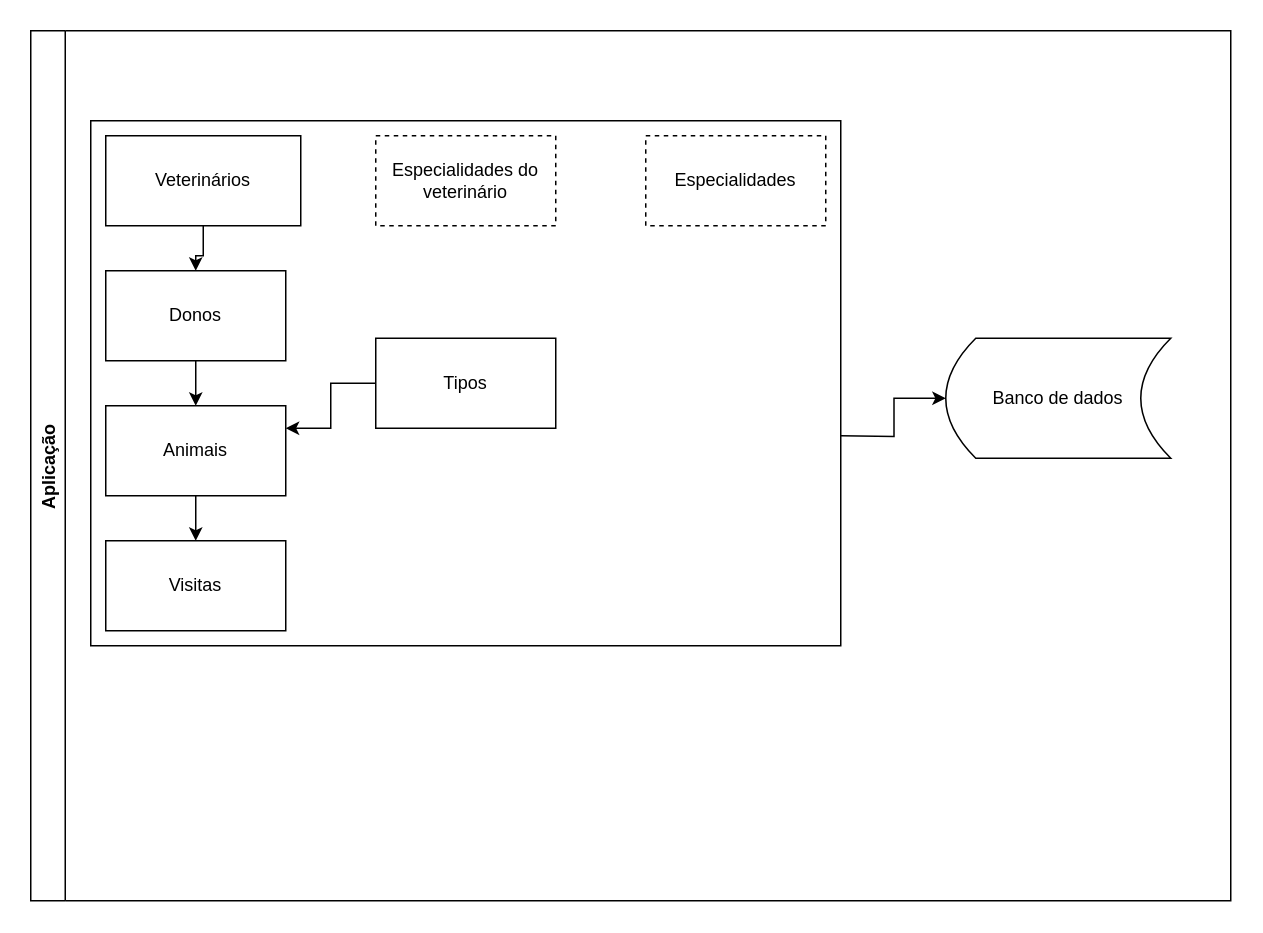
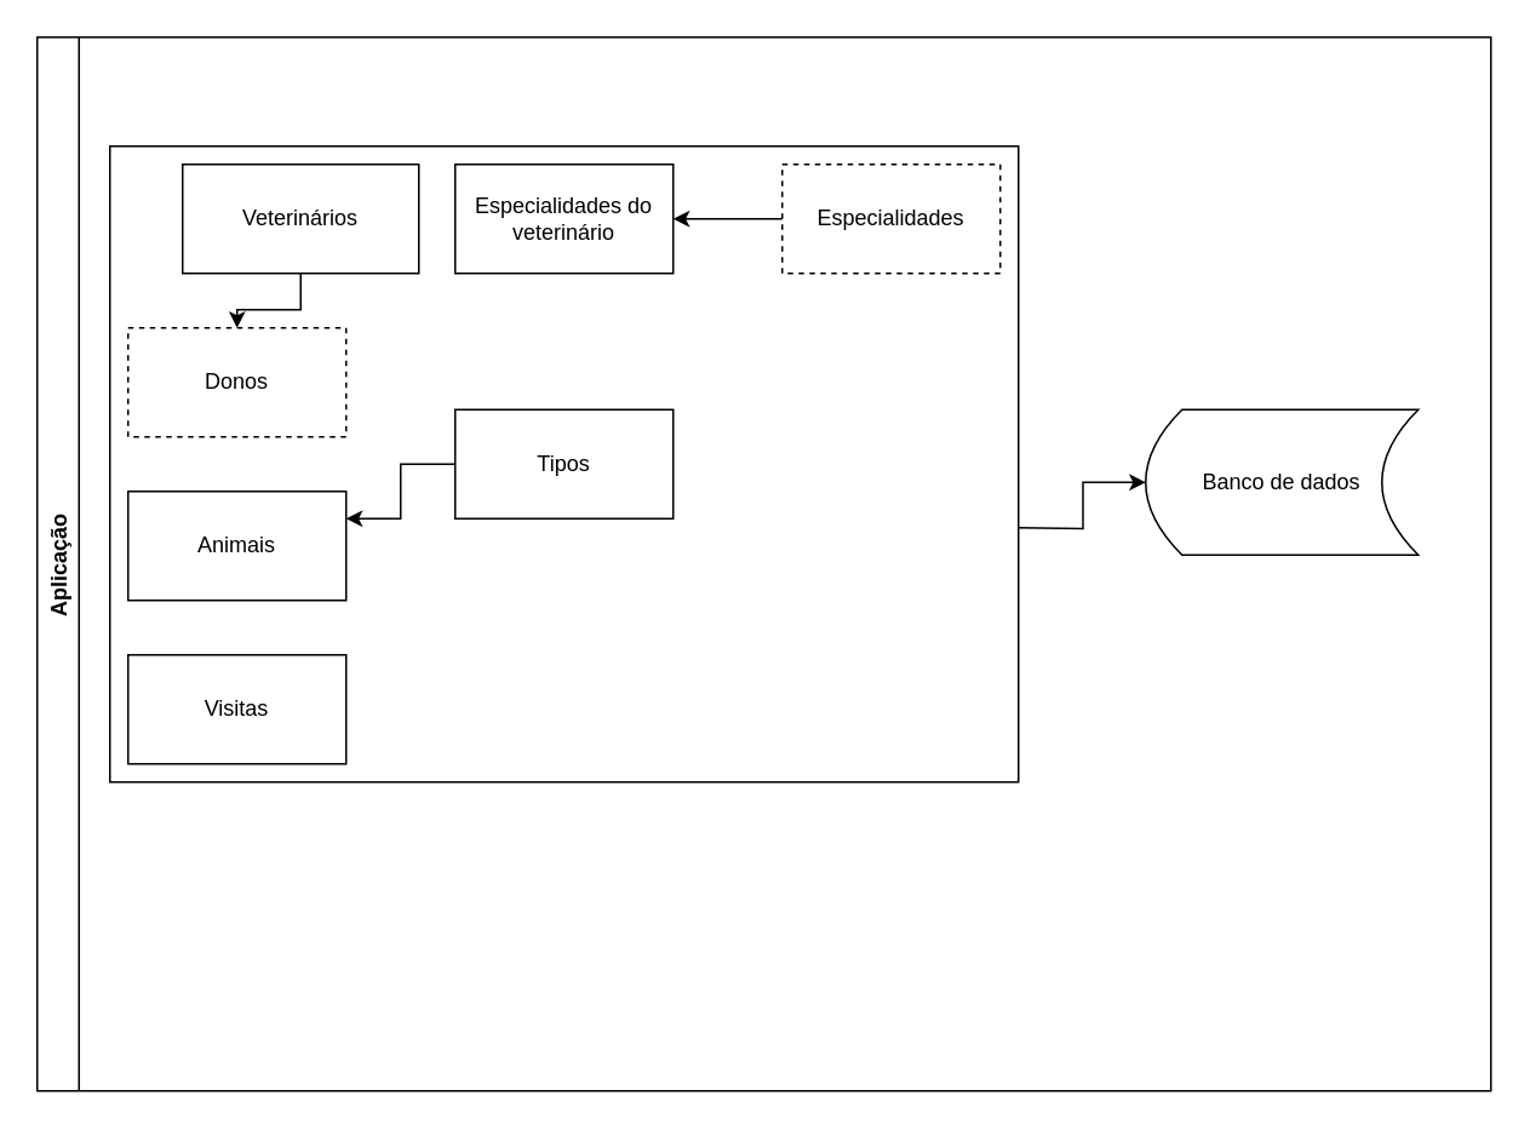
  <mxCell id="0" />
  <mxCell id="1" parent="0" />
  <mxCell id="2" style="edgeStyle=orthogonalEdgeStyle;rounded=0;orthogonalLoop=1;jettySize=auto;html=1;entryX=0;entryY=0.5;entryDx=0;entryDy=0;" edge="1" parent="1" target="4"><mxGeometry relative="1" as="geometry"><mxPoint x="560" y="290" as="sourcePoint" /></mxGeometry></mxCell>
  <mxCell id="3" value="Aplicação" style="swimlane;horizontal=0;" vertex="1" parent="1"><mxGeometry y="20" width="800" height="580" as="geometry" x="20" /></mxCell>
  <mxCell id="4" value="Banco de dados" style="shape=dataStorage;whiteSpace=wrap;html=1;fixedSize=1;" vertex="1" parent="3"><mxGeometry x="610" y="205" width="150" height="80" as="geometry" /></mxCell>
  <mxCell id="5" value="" style="rounded=0;whiteSpace=wrap;html=1;" vertex="1" parent="3"><mxGeometry x="40" y="60" width="500" height="350" as="geometry" /></mxCell>
  <mxCell id="6" style="edgeStyle=orthogonalEdgeStyle;rounded=0;orthogonalLoop=1;jettySize=auto;html=1;" edge="1" parent="1" source="7" target="12"><mxGeometry relative="1" as="geometry" /></mxCell>
- <mxCell id="7" value="Veterinários" style="rounded=0;whiteSpace=wrap;html=1;" vertex="1" parent="1"><mxGeometry x="70" y="90" width="130" height="60" as="geometry" /></mxCell>
+ <mxCell id="7" value="Veterinários" style="rounded=0;whiteSpace=wrap;html=1;" vertex="1" parent="1"><mxGeometry x="100" y="90" width="130" height="60" as="geometry" /></mxCell>
+ <mxCell id="8" style="edgeStyle=orthogonalEdgeStyle;rounded=0;orthogonalLoop=1;jettySize=auto;html=1;entryX=1;entryY=0.5;entryDx=0;entryDy=0;" edge="1" parent="1" source="9" target="10"><mxGeometry relative="1" as="geometry" /></mxCell>
  <mxCell id="9" value="Especialidades" style="rounded=0;whiteSpace=wrap;html=1;dashed=1;" vertex="1" parent="1"><mxGeometry x="430" y="90" width="120" height="60" as="geometry" /></mxCell>
- <mxCell id="10" value="Especialidades do veterinário" style="rounded=0;whiteSpace=wrap;html=1;dashed=1;" vertex="1" parent="1"><mxGeometry x="250" y="90" width="120" height="60" as="geometry" /></mxCell>
- <mxCell id="11" style="edgeStyle=orthogonalEdgeStyle;rounded=0;orthogonalLoop=1;jettySize=auto;html=1;entryX=0.5;entryY=0;entryDx=0;entryDy=0;" edge="1" parent="1" source="12" target="14"><mxGeometry relative="1" as="geometry" /></mxCell>
- <mxCell id="12" value="Donos" style="rounded=0;whiteSpace=wrap;html=1;" vertex="1" parent="1"><mxGeometry x="70" y="180" width="120" height="60" as="geometry" /></mxCell>
- <mxCell id="13" value="" style="edgeStyle=orthogonalEdgeStyle;rounded=0;orthogonalLoop=1;jettySize=auto;html=1;" edge="1" parent="1" source="14" target="17"><mxGeometry relative="1" as="geometry" /></mxCell>
+ <mxCell id="10" value="Especialidades do veterinário" style="rounded=0;whiteSpace=wrap;html=1;" vertex="1" parent="1"><mxGeometry x="250" y="90" width="120" height="60" as="geometry" /></mxCell>
+ <mxCell id="12" value="Donos" style="rounded=0;whiteSpace=wrap;html=1;dashed=1;" vertex="1" parent="1"><mxGeometry x="70" y="180" width="120" height="60" as="geometry" /></mxCell>
  <mxCell id="14" value="Animais" style="rounded=0;whiteSpace=wrap;html=1;" vertex="1" parent="1"><mxGeometry x="70" y="270" width="120" height="60" as="geometry" /></mxCell>
  <mxCell id="15" style="edgeStyle=orthogonalEdgeStyle;rounded=0;orthogonalLoop=1;jettySize=auto;html=1;entryX=1;entryY=0.25;entryDx=0;entryDy=0;" edge="1" parent="1" source="16" target="14"><mxGeometry relative="1" as="geometry" /></mxCell>
  <mxCell id="16" value="Tipos" style="rounded=0;whiteSpace=wrap;html=1;" vertex="1" parent="1"><mxGeometry x="250" y="225" width="120" height="60" as="geometry" /></mxCell>
  <mxCell id="17" value="Visitas" style="rounded=0;whiteSpace=wrap;html=1;" vertex="1" parent="1"><mxGeometry x="70" y="360" width="120" height="60" as="geometry" /></mxCell>
